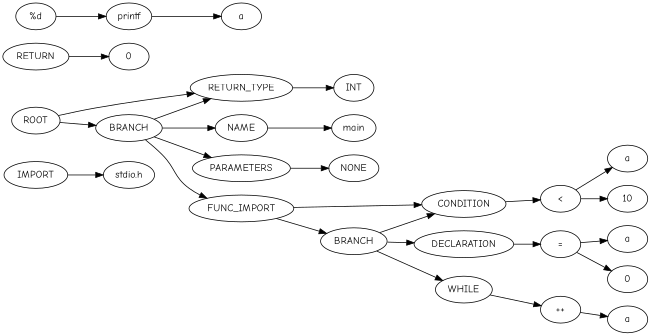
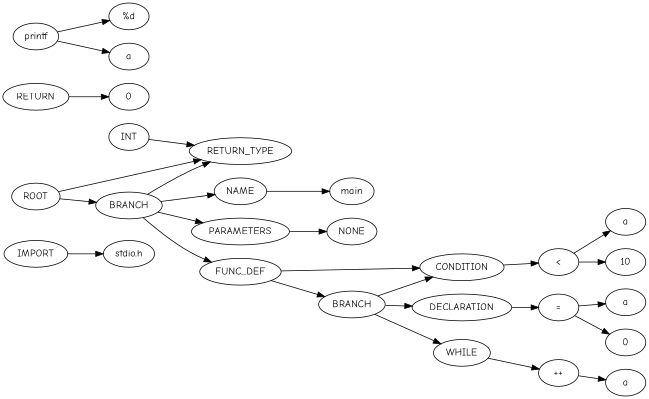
  strict digraph {
    fontname="Comic Neue"
    rankdir=LR
    node [fontname="Comic Neue"]
    edge [fontname="Comic Neue"]
    n1 [label=IMPORT]
    n2 [label="stdio.h"]
    n3 [label=BRANCH]
    n4 [label=RETURN_TYPE]
    n5 [label=NAME]
    n6 [label=PARAMETERS]
-   n7 [label=FUNC_IMPORT]
+   n7 [label=FUNC_DEF]
    n8 [label=INT]
    n9 [label=main]
    n10 [label=NONE]
    n11 [label=BRANCH]
    n12 [label=CONDITION]
    ROOT
    n14 [label=DECLARATION]
    n15 [label=WHILE]
    n16 [label=RETURN]
    n17 [label=0]
    n18 [label="="]
    n19 [label="<"]
    n20 [label="++"]
    n21 [label=a]
    n22 [label=0]
    n23 [label=a]
    n24 [label=10]
    n25 [label=printf]
    n26 [label="%d\n"]
    n27 [label=a]
    n28 [label=a]
    n1 -> n2
    n3 -> n4
    n3 -> n5
    n3 -> n6
    n3 -> n7
-   n4 -> n8
+   n8 -> n4
    n5 -> n9
    n6 -> n10
    n7 -> n11
    n7 -> n12
    n11 -> n12
    n11 -> n14
    n11 -> n15
    n12 -> n19
    ROOT -> n3
    ROOT -> n4
    n14 -> n18
    n15 -> n20
    n16 -> n17
    n18 -> n21
    n18 -> n22
    n19 -> n23
    n19 -> n24
    n20 -> n28
-   n26 -> n25
+   n25 -> n26
    n25 -> n27
  }
